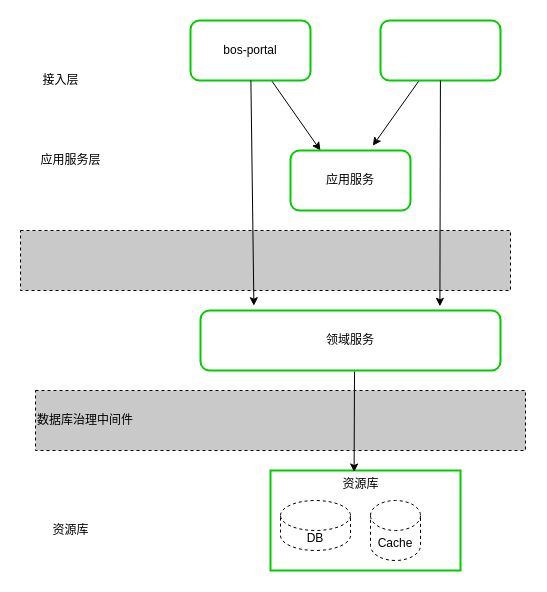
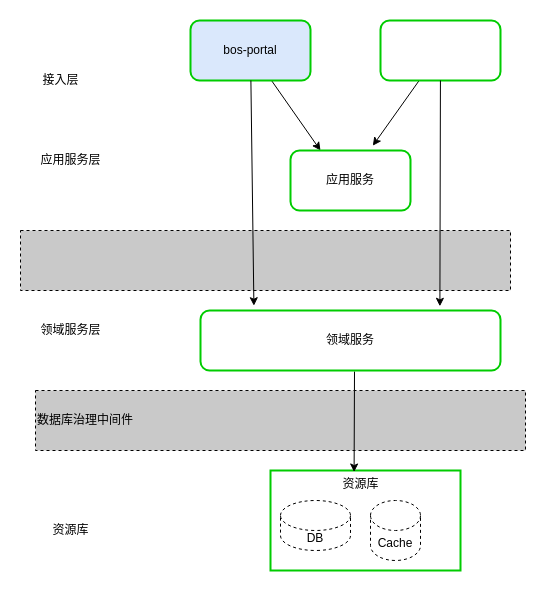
  <mxCell id="0" />
  <mxCell id="1" parent="0" />
  <mxCell id="2" value="数据库治理中间件" style="rounded=0;whiteSpace=wrap;html=1;shadow=0;dashed=1;fillColor=#C9C9C9;align=left;" parent="1" vertex="1"><mxGeometry x="35" y="390" width="490" height="60" as="geometry" /></mxCell>
  <mxCell id="3" style="rounded=0;orthogonalLoop=1;jettySize=auto;html=1;entryX=0.25;entryY=0;entryDx=0;entryDy=0;" parent="1" source="4" target="7" edge="1"><mxGeometry relative="1" as="geometry" /></mxCell>
- <mxCell id="4" value="bos-portal" style="rounded=1;whiteSpace=wrap;html=1;strokeColor=#00CC00;shadow=0;strokeWidth=2;" parent="1" vertex="1"><mxGeometry x="190" y="20" width="120" height="60" as="geometry" /></mxCell>
+ <mxCell id="4" value="bos-portal" style="rounded=1;whiteSpace=wrap;html=1;strokeColor=#00CC00;shadow=0;strokeWidth=2;fillColor=#dae8fc;" parent="1" vertex="1"><mxGeometry x="190" y="20" width="120" height="60" as="geometry" /></mxCell>
  <mxCell id="5" style="rounded=0;orthogonalLoop=1;jettySize=auto;html=1;entryX=0.686;entryY=-0.08;entryDx=0;entryDy=0;entryPerimeter=0;" parent="1" source="6" target="7" edge="1"><mxGeometry relative="1" as="geometry" /></mxCell>
  <mxCell id="6" value="" style="rounded=1;whiteSpace=wrap;html=1;strokeColor=#00CC00;shadow=0;strokeWidth=2;" parent="1" vertex="1"><mxGeometry x="380" y="20" width="120" height="60" as="geometry" /></mxCell>
  <mxCell id="7" value="应用服务" style="rounded=1;whiteSpace=wrap;html=1;strokeColor=#00CC00;shadow=0;strokeWidth=2;" parent="1" vertex="1"><mxGeometry x="290" y="150" width="120" height="60" as="geometry" /></mxCell>
  <mxCell id="8" value="" style="rounded=10;whiteSpace=wrap;html=1;strokeColor=#00CC00;shadow=0;strokeWidth=2;" parent="1" vertex="1"><mxGeometry x="270" y="470" width="190" height="100" as="geometry" /></mxCell>
  <mxCell id="9" value="" style="rounded=0;whiteSpace=wrap;html=1;shadow=0;dashed=1;fillColor=#C9C9C9;" parent="1" vertex="1"><mxGeometry x="20" y="230" width="490" height="60" as="geometry" /></mxCell>
  <mxCell id="10" value="接入层" style="text;html=1;align=center;verticalAlign=middle;resizable=0;points=[];autosize=1;" parent="1" vertex="1"><mxGeometry x="35" y="70" width="50" height="20" as="geometry" /></mxCell>
  <mxCell id="11" style="edgeStyle=none;rounded=0;orthogonalLoop=1;jettySize=auto;html=1;entryX=0.798;entryY=-0.07;entryDx=0;entryDy=0;entryPerimeter=0;" parent="1" source="6" target="14" edge="1"><mxGeometry relative="1" as="geometry"><mxPoint x="441" y="300" as="targetPoint" /></mxGeometry></mxCell>
  <mxCell id="12" style="edgeStyle=none;rounded=0;orthogonalLoop=1;jettySize=auto;html=1;entryX=0.178;entryY=-0.08;entryDx=0;entryDy=0;entryPerimeter=0;" parent="1" source="4" target="14" edge="1"><mxGeometry relative="1" as="geometry" /></mxCell>
  <mxCell id="13" style="edgeStyle=none;rounded=0;orthogonalLoop=1;jettySize=auto;html=1;entryX=0.44;entryY=0.015;entryDx=0;entryDy=0;entryPerimeter=0;" parent="1" target="8" edge="1"><mxGeometry relative="1" as="geometry"><mxPoint x="354" y="371" as="sourcePoint" /></mxGeometry></mxCell>
  <mxCell id="14" value="领域服务" style="rounded=1;whiteSpace=wrap;html=1;strokeColor=#00CC00;shadow=0;strokeWidth=2;" parent="1" vertex="1"><mxGeometry x="200" y="310" width="300" height="60" as="geometry" /></mxCell>
  <mxCell id="15" value="应用服务层" style="text;html=1;align=center;verticalAlign=middle;resizable=0;points=[];autosize=1;" parent="1" vertex="1"><mxGeometry x="30" y="150" width="80" height="20" as="geometry" /></mxCell>
+ <mxCell id="16" value="领域服务层" style="text;html=1;align=center;verticalAlign=middle;resizable=0;points=[];autosize=1;" parent="1" vertex="1"><mxGeometry x="30" y="320" width="80" height="20" as="geometry" /></mxCell>
  <mxCell id="17" value="DB" style="shape=cylinder3;whiteSpace=wrap;html=1;boundedLbl=1;backgroundOutline=1;size=15;shadow=0;dashed=1;fillColor=#FFFFFF;" vertex="1" parent="1"><mxGeometry x="280" y="500" width="70" height="50" as="geometry" /></mxCell>
  <mxCell id="18" value="Cache" style="shape=cylinder3;whiteSpace=wrap;html=1;boundedLbl=1;backgroundOutline=1;size=15;shadow=0;dashed=1;fillColor=#FFFFFF;" vertex="1" parent="1"><mxGeometry x="370" y="500" width="50" height="60" as="geometry" /></mxCell>
  <mxCell id="19" value="资源库" style="text;html=1;align=center;verticalAlign=middle;resizable=0;points=[];autosize=1;" vertex="1" parent="1"><mxGeometry x="335" y="474" width="50" height="20" as="geometry" /></mxCell>
  <mxCell id="20" value="资源库" style="text;html=1;align=center;verticalAlign=middle;resizable=0;points=[];autosize=1;" vertex="1" parent="1"><mxGeometry x="45" y="520" width="50" height="20" as="geometry" /></mxCell>
